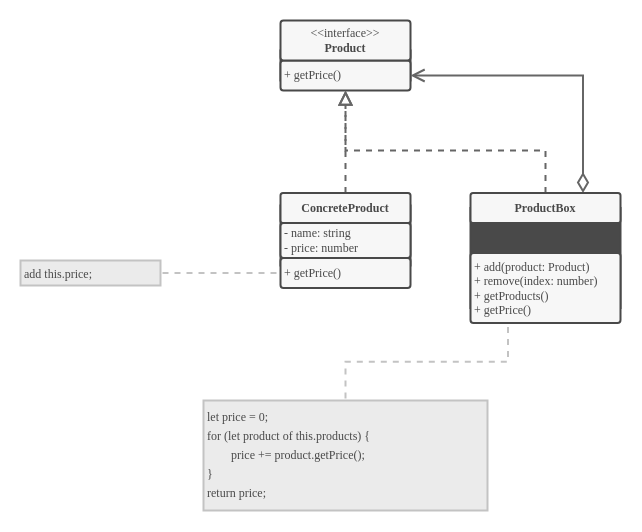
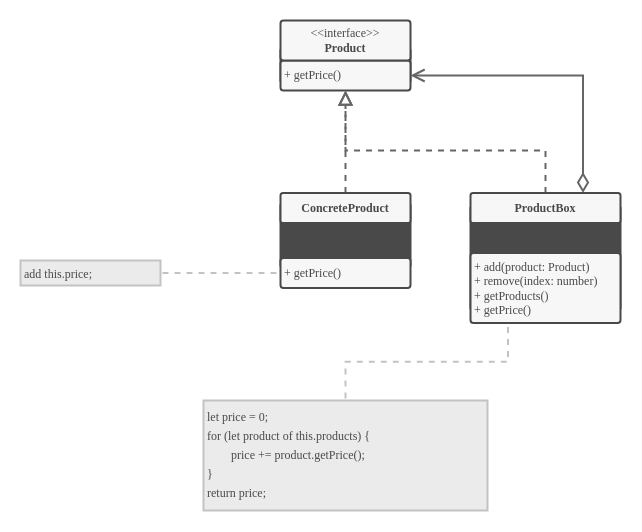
  <mxCell id="0" />
  <mxCell id="1" parent="0" />
  <mxCell id="2" value="" style="whiteSpace=wrap;html=1;strokeColor=#494949;fillColor=#494949;container=0;strokeWidth=2;" vertex="1" parent="1"><mxGeometry x="280" y="49.934" width="130" height="30" as="geometry" /></mxCell>
  <mxCell id="3" value="&lt;font color=&quot;#494949&quot; data-font-src=&quot;https://fonts.googleapis.com/css?family=Nunito&quot; face=&quot;Nunito&quot;&gt;+ getPrice()&lt;br&gt;&lt;/font&gt;" style="rounded=1;whiteSpace=wrap;html=1;arcSize=6;fillColor=#F7F7F7;strokeColor=#494949;align=left;spacingLeft=2;container=0;strokeWidth=2;absoluteArcSize=1;" vertex="1" parent="1"><mxGeometry x="280" width="130" height="30" as="geometry" y="60" /></mxCell>
  <mxCell id="4" value="&lt;font face=&quot;Nunito&quot; color=&quot;#494949&quot;&gt;&amp;lt;&amp;lt;interface&amp;gt;&amp;gt;&lt;br&gt;&lt;b&gt;Product&lt;/b&gt;&lt;br&gt;&lt;/font&gt;" style="rounded=1;whiteSpace=wrap;html=1;arcSize=6;fillColor=#F7F7F7;strokeColor=#494949;container=0;strokeWidth=2;absoluteArcSize=1;" vertex="1" parent="1"><mxGeometry x="280" y="20" width="130" height="40" as="geometry" /></mxCell>
  <mxCell id="5" value="" style="whiteSpace=wrap;html=1;fillColor=#494949;strokeColor=#494949;container=0;strokeWidth=2;" vertex="1" parent="1"><mxGeometry x="280" y="205" width="130.0" height="60" as="geometry" /></mxCell>
  <mxCell id="6" style="edgeStyle=none;html=1;entryX=0.5;entryY=1;entryDx=0;entryDy=0;fontFamily=Helvetica;fontSource=https%3A%2F%2Ffonts.googleapis.com%2Fcss%3Ffamily%3DNunito;endArrow=block;rounded=0;strokeColor=#666666;targetPerimeterSpacing=0;dashed=1;endFill=0;strokeWidth=2;endSize=10;startSize=10;" edge="1" parent="1" source="7" target="3"><mxGeometry relative="1" as="geometry" /></mxCell>
  <mxCell id="7" value="&lt;b style=&quot;color: rgb(73, 73, 73); font-family: Nunito;&quot;&gt;ConcreteProduct&lt;/b&gt;" style="rounded=1;whiteSpace=wrap;html=1;arcSize=5;fillColor=#F7F7F7;strokeColor=#494949;strokeWidth=2;container=0;absoluteArcSize=1;" vertex="1" parent="1"><mxGeometry x="280" y="192.5" width="130.0" height="30" as="geometry" /></mxCell>
- <mxCell id="8" value="&lt;span style=&quot;font-family: Nunito;&quot;&gt;- name: string&lt;br&gt;&lt;/span&gt;&lt;font face=&quot;Nunito&quot;&gt;- price: number&lt;br&gt;&lt;/font&gt;" style="rounded=1;whiteSpace=wrap;html=1;arcSize=6;fillColor=#F7F7F7;strokeColor=#494949;align=left;perimeterSpacing=0;spacingLeft=2;fontColor=#494949;strokeWidth=2;container=0;absoluteArcSize=1;" vertex="1" parent="1"><mxGeometry x="280" y="222.5" width="130.0" height="35" as="geometry" /></mxCell>
  <mxCell id="9" value="&lt;font color=&quot;#494949&quot; data-font-src=&quot;https://fonts.googleapis.com/css?family=Nunito&quot; face=&quot;Nunito&quot;&gt;+ getPrice()&lt;br&gt;&lt;/font&gt;" style="rounded=1;whiteSpace=wrap;html=1;arcSize=6;fillColor=#F7F7F7;strokeColor=#494949;align=left;spacingLeft=2;container=0;strokeWidth=2;absoluteArcSize=1;" vertex="1" parent="1"><mxGeometry x="280" y="257.5" width="130" height="30" as="geometry" /></mxCell>
  <mxCell id="10" value="" style="whiteSpace=wrap;html=1;fillColor=#494949;strokeColor=#494949;container=0;strokeWidth=2;" vertex="1" parent="1"><mxGeometry x="470" y="207.5" width="150" height="100" as="geometry" /></mxCell>
  <mxCell id="11" style="edgeStyle=orthogonalEdgeStyle;html=1;entryX=0.5;entryY=1;entryDx=0;entryDy=0;fontFamily=Helvetica;fontSource=https%3A%2F%2Ffonts.googleapis.com%2Fcss%3Ffamily%3DNunito;rounded=0;endArrow=block;strokeColor=#666666;targetPerimeterSpacing=0;dashed=1;endFill=0;strokeWidth=2;endSize=10;startSize=10;" edge="1" parent="1" source="13" target="3"><mxGeometry relative="1" as="geometry"><Array as="points"><mxPoint x="545" y="150" /><mxPoint x="345" y="150" /></Array></mxGeometry></mxCell>
  <mxCell id="12" style="edgeStyle=orthogonalEdgeStyle;rounded=0;html=1;entryX=1;entryY=0.5;entryDx=0;entryDy=0;fontFamily=Helvetica;fontSource=https%3A%2F%2Ffonts.googleapis.com%2Fcss%3Ffamily%3DNunito;exitX=0.75;exitY=0;exitDx=0;exitDy=0;endArrow=open;strokeColor=#666666;strokeWidth=2;startArrow=diamondThin;startFill=0;endFill=0;startSize=15;endSize=10;sourcePerimeterSpacing=1;targetPerimeterSpacing=1;" edge="1" parent="1" source="13" target="3"><mxGeometry relative="1" as="geometry" /></mxCell>
  <mxCell id="13" value="&lt;b style=&quot;color: rgb(73, 73, 73); font-family: Nunito;&quot;&gt;ProductBox&lt;/b&gt;" style="rounded=1;whiteSpace=wrap;html=1;arcSize=5;fillColor=#F7F7F7;strokeColor=#494949;strokeWidth=2;container=0;absoluteArcSize=1;" vertex="1" parent="1"><mxGeometry x="470" y="192.5" width="150" height="30" as="geometry" /></mxCell>
  <mxCell id="14" value="&lt;font data-font-src=&quot;https://fonts.googleapis.com/css?family=Nunito&quot;&gt;&lt;font data-font-src=&quot;https://fonts.googleapis.com/css?family=Nunito&quot; face=&quot;Nunito&quot;&gt;&lt;font data-font-src=&quot;https://fonts.googleapis.com/css?family=Nunito&quot;&gt;+ add(product: Product)&lt;br&gt;+ remove(index: number)&lt;br&gt;&lt;/font&gt;+ getProducts()&lt;br&gt;+ getPrice()&lt;/font&gt;&lt;br&gt;&lt;/font&gt;" style="rounded=1;whiteSpace=wrap;html=1;arcSize=6;fillColor=#F7F7F7;strokeColor=#494949;align=left;spacingLeft=2;fontColor=#494949;strokeWidth=2;container=0;absoluteArcSize=1;" vertex="1" parent="1"><mxGeometry x="470" y="252.5" width="150" height="70" as="geometry" /></mxCell>
  <mxCell id="15" style="edgeStyle=orthogonalEdgeStyle;rounded=0;html=1;entryX=0;entryY=0.5;entryDx=0;entryDy=0;fontFamily=Helvetica;fontSource=https%3A%2F%2Ffonts.googleapis.com%2Fcss%3Ffamily%3DFira%2BCode%2BMedium;endArrow=none;strokeColor=#C3C3C3;strokeWidth=2;startArrow=none;startFill=0;endFill=0;startSize=15;endSize=10;sourcePerimeterSpacing=2;targetPerimeterSpacing=1;dashed=1;" edge="1" parent="1" source="16" target="9"><mxGeometry relative="1" as="geometry" /></mxCell>
  <mxCell id="16" value="&lt;div style=&quot;line-height: 26px;&quot;&gt;&lt;div style=&quot;line-height: 26px;&quot;&gt;&lt;div style=&quot;line-height: 26px;&quot;&gt;&lt;div style=&quot;line-height: 26px;&quot;&gt;&lt;font data-font-src=&quot;https://fonts.googleapis.com/css?family=Fira+Code+Medium&quot; face=&quot;Fira Code Medium&quot;&gt;add this.price;&lt;/font&gt;&lt;/div&gt;&lt;/div&gt;&lt;/div&gt;&lt;/div&gt;" style="rounded=0;whiteSpace=wrap;html=1;fontColor=#494949;strokeColor=#C3C3C3;fillColor=#EBEBEB;align=left;verticalAlign=middle;spacingLeft=2;spacingRight=1;strokeWidth=2;" vertex="1" parent="1"><mxGeometry x="20" y="260" width="140" height="25" as="geometry" /></mxCell>
  <mxCell id="17" style="edgeStyle=orthogonalEdgeStyle;rounded=0;html=1;entryX=0.25;entryY=1;entryDx=0;entryDy=0;fontFamily=Helvetica;fontSource=https%3A%2F%2Ffonts.googleapis.com%2Fcss%3Ffamily%3DFira%2BCode%2BMedium;endArrow=none;strokeColor=#C3C3C3;strokeWidth=2;startArrow=none;startFill=0;endFill=0;startSize=15;endSize=10;sourcePerimeterSpacing=2;targetPerimeterSpacing=1;dashed=1;" edge="1" parent="1" source="18" target="14"><mxGeometry relative="1" as="geometry" /></mxCell>
  <mxCell id="18" value="&lt;div style=&quot;line-height: 26px;&quot;&gt;&lt;div style=&quot;line-height: 26px;&quot;&gt;&lt;div style=&quot;line-height: 140%;&quot;&gt;&lt;div style=&quot;line-height: 140%;&quot;&gt;&lt;div style=&quot;line-height: 137%;&quot;&gt;&lt;div style=&quot;line-height: 137%;&quot;&gt;&lt;div style=&quot;line-height: 157%;&quot;&gt;&lt;div style=&quot;line-height: 157%;&quot;&gt;&lt;font data-font-src=&quot;https://fonts.googleapis.com/css?family=Fira+Code+Medium&quot; face=&quot;Fira Code Medium&quot;&gt;let price = 0;&lt;/font&gt;&lt;/div&gt;&lt;div style=&quot;line-height: 157%;&quot;&gt;&lt;span style=&quot;font-family: &amp;quot;Fira Code Medium&amp;quot;; background-color: initial;&quot;&gt;for (let product of this.products) {&lt;/span&gt;&lt;/div&gt;&lt;div style=&quot;line-height: 157%;&quot;&gt;&lt;span style=&quot;font-family: &amp;quot;Fira Code Medium&amp;quot;; background-color: initial;&quot;&gt;&lt;span style=&quot;white-space: pre;&quot;&gt;&#09;&lt;/span&gt;price += product.getPrice();&lt;/span&gt;&lt;/div&gt;&lt;div style=&quot;line-height: 157%;&quot;&gt;&lt;font data-font-src=&quot;https://fonts.googleapis.com/css?family=Fira+Code+Medium&quot; face=&quot;Fira Code Medium&quot;&gt;}&lt;/font&gt;&lt;/div&gt;&lt;div style=&quot;line-height: 157%;&quot;&gt;&lt;span style=&quot;font-family: &amp;quot;Fira Code Medium&amp;quot;; background-color: initial;&quot;&gt;return price;&lt;/span&gt;&lt;/div&gt;&lt;/div&gt;&lt;/div&gt;&lt;/div&gt;&lt;/div&gt;&lt;/div&gt;&lt;/div&gt;&lt;/div&gt;" style="rounded=0;whiteSpace=wrap;html=1;fontColor=#494949;strokeColor=#C3C3C3;fillColor=#EBEBEB;align=left;verticalAlign=middle;spacingLeft=2;spacingRight=1;strokeWidth=2;" vertex="1" parent="1"><mxGeometry x="203" y="400" width="284" height="110" as="geometry" /></mxCell>
